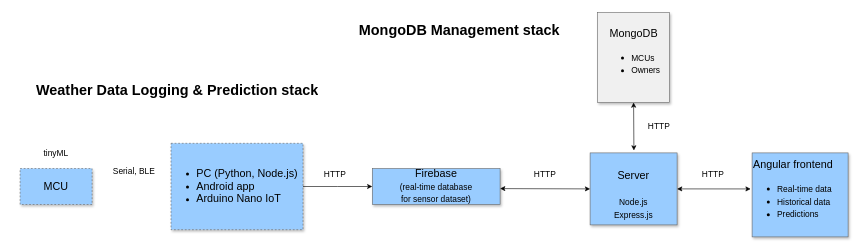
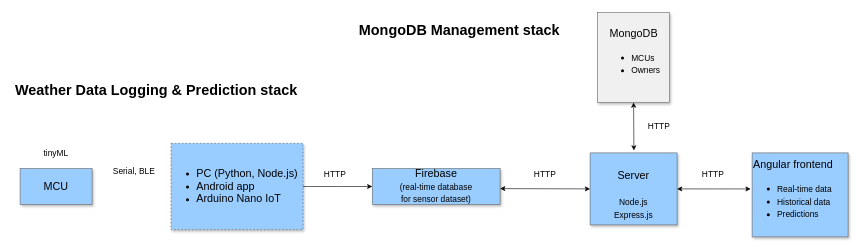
  <mxCell id="0" style=";html=1;" />
  <mxCell id="1" style=";html=1;" parent="0" />
  <mxCell id="2" style="edgeStyle=elbowEdgeStyle;rounded=0;html=1;startArrow=none;startFill=0;jettySize=auto;orthogonalLoop=1;fontSize=18;elbow=vertical;" parent="1" source="3" target="4" edge="1"><mxGeometry relative="1" as="geometry" /></mxCell>
  <mxCell id="3" value="&lt;div style=&quot;text-align: center;&quot;&gt;&lt;ul style=&quot;border-color: var(--border-color); text-align: left;&quot;&gt;&lt;li style=&quot;border-color: var(--border-color);&quot;&gt;PC (Python, Node.js)&lt;/li&gt;&lt;li style=&quot;border-color: var(--border-color);&quot;&gt;Android app&lt;/li&gt;&lt;li style=&quot;border-color: var(--border-color);&quot;&gt;Arduino Nano IoT&lt;/li&gt;&lt;/ul&gt;&lt;/div&gt;" style="whiteSpace=wrap;html=1;shadow=1;fontSize=18;fillColor=#99CCFF;strokeColor=#666666;align=left;dashed=1;" parent="1" vertex="1"><mxGeometry x="284.5" y="238" width="220" height="144" as="geometry" /></mxCell>
  <mxCell id="4" value="Firebase&lt;br&gt;&lt;font style=&quot;font-size: 14px;&quot;&gt;(real-time database&lt;br&gt;for sensor dataset)&lt;/font&gt;" style="whiteSpace=wrap;html=1;shadow=1;fontSize=18;fillColor=#99CCFF;strokeColor=#666666;" parent="1" vertex="1"><mxGeometry x="620" y="280" width="213" height="60" as="geometry" /></mxCell>
- <mxCell id="5" value="MCU" style="whiteSpace=wrap;html=1;shadow=1;fontSize=18;fillColor=#99CCFF;strokeColor=#666666;dashed=1;" parent="1" vertex="1"><mxGeometry x="33" y="280" width="120" height="60" as="geometry" /></mxCell>
+ <mxCell id="5" value="MCU" style="whiteSpace=wrap;html=1;shadow=1;fontSize=18;fillColor=#99CCFF;strokeColor=#666666;" parent="1" vertex="1"><mxGeometry x="33" y="280" width="120" height="60" as="geometry" /></mxCell>
  <mxCell id="6" value="&lt;br style=&quot;border-color: var(--border-color);&quot;&gt;Server&lt;br&gt;&lt;br&gt;&lt;font style=&quot;font-size: 14px;&quot;&gt;Node.js&lt;br&gt;Express.js&lt;/font&gt;" style="whiteSpace=wrap;html=1;shadow=1;fontSize=18;fillColor=#99CCFF;strokeColor=#666666;" parent="1" vertex="1"><mxGeometry x="983" y="254" width="145" height="120" as="geometry" /></mxCell>
  <mxCell id="7" value="&lt;div style=&quot;text-align: center;&quot;&gt;&lt;span style=&quot;background-color: initial;&quot;&gt;Angular frontend&lt;/span&gt;&lt;/div&gt;&lt;ul&gt;&lt;li&gt;&lt;font style=&quot;font-size: 14px;&quot;&gt;Real-time data&lt;/font&gt;&lt;/li&gt;&lt;li&gt;&lt;font style=&quot;font-size: 14px;&quot;&gt;Historical data&lt;/font&gt;&lt;/li&gt;&lt;li&gt;&lt;font style=&quot;font-size: 14px;&quot;&gt;Predictions&lt;/font&gt;&lt;/li&gt;&lt;/ul&gt;" style="whiteSpace=wrap;html=1;shadow=1;fontSize=18;fillColor=#99CCFF;strokeColor=#666666;align=left;" parent="1" vertex="1"><mxGeometry x="1253" y="254" width="160" height="140" as="geometry" /></mxCell>
  <mxCell id="8" value="&lt;font style=&quot;font-size: 14px;&quot;&gt;Serial, BLE&lt;/font&gt;" style="text;html=1;strokeColor=none;fillColor=none;align=center;verticalAlign=middle;whiteSpace=wrap;rounded=0;" parent="1" vertex="1"><mxGeometry x="183" y="270" width="80" height="30" as="geometry" /></mxCell>
  <mxCell id="9" value="&lt;font style=&quot;font-size: 14px;&quot;&gt;HTTP&lt;/font&gt;" style="text;html=1;strokeColor=none;fillColor=none;align=center;verticalAlign=middle;whiteSpace=wrap;rounded=0;" parent="1" vertex="1"><mxGeometry x="513" y="270" width="90" height="40" as="geometry" /></mxCell>
  <mxCell id="10" value="&lt;font style=&quot;font-size: 14px;&quot;&gt;tinyML&lt;/font&gt;" style="text;html=1;strokeColor=none;fillColor=none;align=center;verticalAlign=middle;whiteSpace=wrap;rounded=0;" parent="1" vertex="1"><mxGeometry x="53" y="240" width="80" height="30" as="geometry" /></mxCell>
  <mxCell id="11" value="&lt;font style=&quot;font-size: 14px;&quot;&gt;HTTP&lt;/font&gt;" style="text;html=1;strokeColor=none;fillColor=none;align=center;verticalAlign=middle;whiteSpace=wrap;rounded=0;" parent="1" vertex="1"><mxGeometry x="863" y="270" width="90" height="40" as="geometry" /></mxCell>
  <mxCell id="12" value="" style="endArrow=classic;startArrow=classic;html=1;rounded=0;exitX=-0.015;exitY=0.429;exitDx=0;exitDy=0;exitPerimeter=0;entryX=1;entryY=0.5;entryDx=0;entryDy=0;" parent="1" source="7" target="6" edge="1"><mxGeometry width="50" height="50" relative="1" as="geometry"><mxPoint x="1003" y="424" as="sourcePoint" /><mxPoint x="1053" y="374" as="targetPoint" /></mxGeometry></mxCell>
  <mxCell id="13" value="&lt;font style=&quot;font-size: 14px;&quot;&gt;HTTP&lt;/font&gt;" style="text;html=1;strokeColor=none;fillColor=none;align=center;verticalAlign=middle;whiteSpace=wrap;rounded=0;" parent="1" vertex="1"><mxGeometry x="1143" y="270" width="90" height="40" as="geometry" /></mxCell>
  <mxCell id="14" value="" style="endArrow=classic;startArrow=classic;html=1;rounded=0;exitX=0.5;exitY=1;exitDx=0;exitDy=0;" parent="1" source="17" edge="1"><mxGeometry width="50" height="50" relative="1" as="geometry"><mxPoint x="845.5" y="589.5" as="sourcePoint" /><mxPoint x="1056" y="250" as="targetPoint" /></mxGeometry></mxCell>
  <mxCell id="15" value="" style="endArrow=classic;startArrow=classic;html=1;rounded=0;exitX=0;exitY=0.5;exitDx=0;exitDy=0;entryX=1;entryY=0.5;entryDx=0;entryDy=0;" parent="1" source="6" edge="1"><mxGeometry width="50" height="50" relative="1" as="geometry"><mxPoint x="956" y="313.5" as="sourcePoint" /><mxPoint x="833" y="313.5" as="targetPoint" /></mxGeometry></mxCell>
- <mxCell id="16" value="&lt;h1&gt;&lt;span style=&quot;background-color: initial;&quot;&gt;Weather Data Logging &amp;amp; Prediction stack&lt;/span&gt;&lt;/h1&gt;" style="text;html=1;strokeColor=none;fillColor=none;spacing=5;spacingTop=-20;whiteSpace=wrap;overflow=hidden;rounded=0;" parent="1" vertex="1"><mxGeometry x="55" y="130" width="600" height="90" as="geometry" /></mxCell>
+ <mxCell id="16" value="&lt;h1&gt;&lt;span style=&quot;background-color: initial;&quot;&gt;Weather Data Logging &amp;amp; Prediction stack&lt;/span&gt;&lt;/h1&gt;" style="text;html=1;strokeColor=none;fillColor=none;spacing=5;spacingTop=-20;whiteSpace=wrap;overflow=hidden;rounded=0;" parent="1" vertex="1"><mxGeometry x="20" y="130" width="600" height="90" as="geometry" /></mxCell>
  <mxCell id="17" value="&lt;font style=&quot;&quot;&gt;&lt;font style=&quot;font-size: 18px;&quot;&gt;MongoDB&lt;/font&gt;&lt;br&gt;&lt;/font&gt;&lt;ul&gt;&lt;li style=&quot;text-align: left;&quot;&gt;&lt;font style=&quot;font-size: 14px;&quot;&gt;MCUs&lt;/font&gt;&lt;/li&gt;&lt;li style=&quot;text-align: left;&quot;&gt;&lt;font style=&quot;font-size: 14px;&quot;&gt;Owners&lt;/font&gt;&lt;/li&gt;&lt;/ul&gt;" style="whiteSpace=wrap;html=1;shadow=1;fontSize=18;fillColor=#f0f0f0;strokeColor=#666666;" vertex="1" parent="1"><mxGeometry x="995.5" y="20" width="120" height="150" as="geometry" /></mxCell>
  <mxCell id="18" value="&lt;font style=&quot;font-size: 14px;&quot;&gt;HTTP&lt;/font&gt;" style="text;html=1;strokeColor=none;fillColor=none;align=center;verticalAlign=middle;whiteSpace=wrap;rounded=0;" vertex="1" parent="1"><mxGeometry x="1053" y="190" width="90" height="40" as="geometry" /></mxCell>
  <mxCell id="19" value="&lt;h1&gt;&lt;span style=&quot;background-color: initial;&quot;&gt;MongoDB Management stack&lt;/span&gt;&lt;/h1&gt;" style="text;html=1;strokeColor=none;fillColor=none;spacing=5;spacingTop=-20;whiteSpace=wrap;overflow=hidden;rounded=0;" vertex="1" parent="1"><mxGeometry x="593" y="30" width="600" height="90" as="geometry" /></mxCell>
